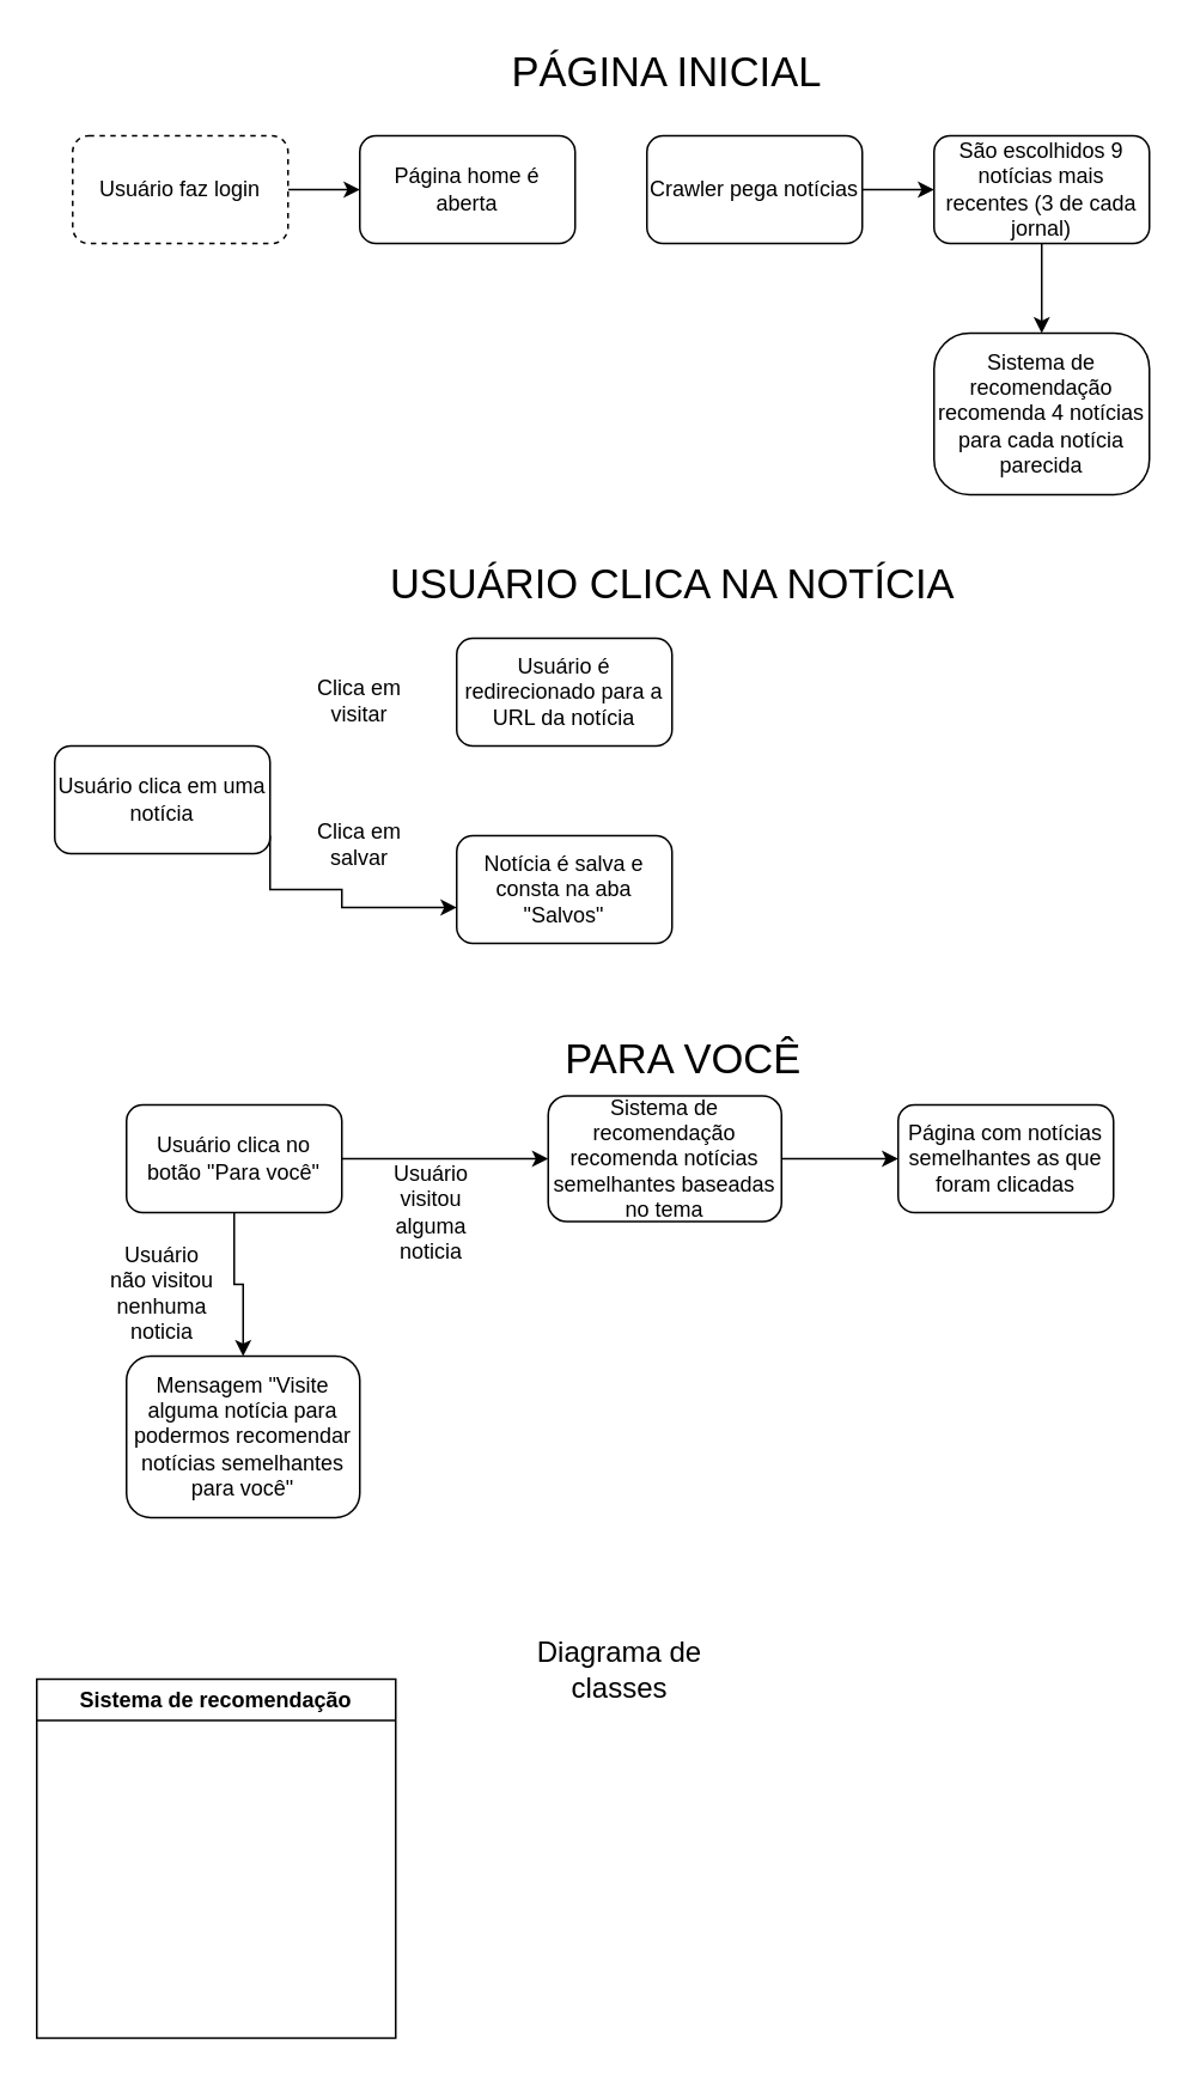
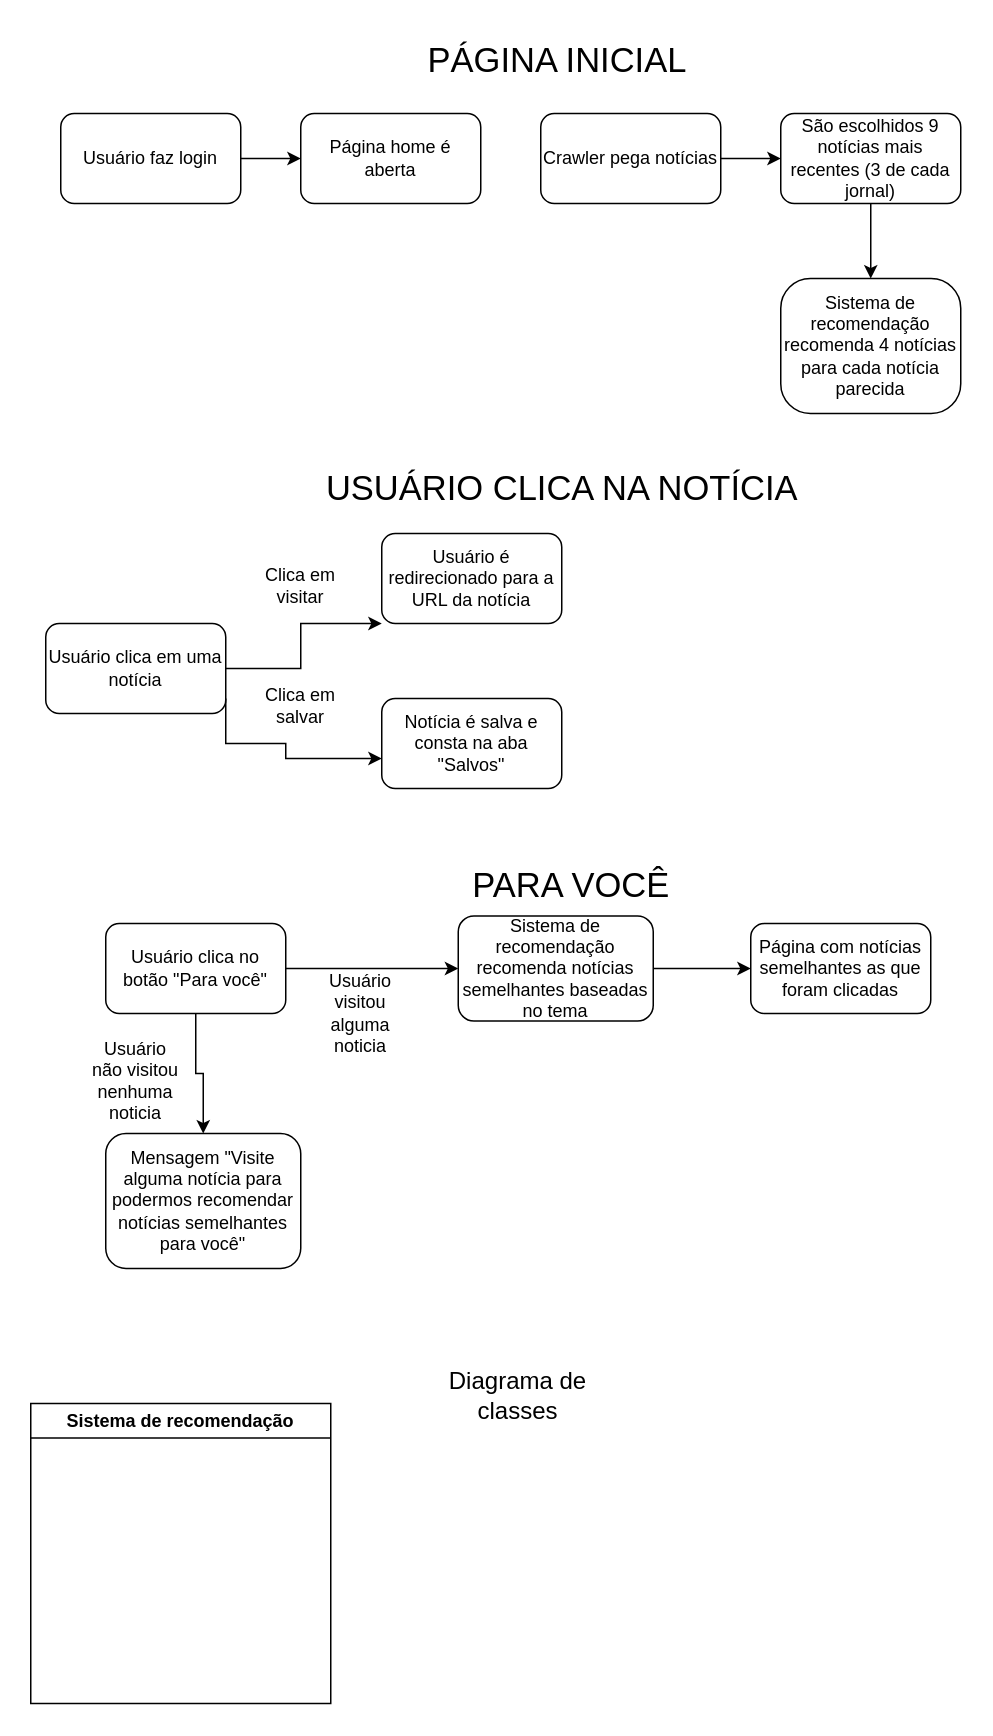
  <mxCell id="0" />
  <mxCell id="1" parent="0" />
  <mxCell id="2" value="" style="edgeStyle=orthogonalEdgeStyle;rounded=0;orthogonalLoop=1;jettySize=auto;html=1;" edge="1" parent="1" source="3" target="10"><mxGeometry relative="1" as="geometry" /></mxCell>
- <mxCell id="3" value="Usuário faz login" style="rounded=1;whiteSpace=wrap;html=1;dashed=1;" vertex="1" parent="1"><mxGeometry x="40" y="75" width="120" height="60" as="geometry" /></mxCell>
+ <mxCell id="3" value="Usuário faz login" style="rounded=1;whiteSpace=wrap;html=1;" vertex="1" parent="1"><mxGeometry x="40" y="75" width="120" height="60" as="geometry" /></mxCell>
  <mxCell id="4" value="" style="edgeStyle=orthogonalEdgeStyle;rounded=0;orthogonalLoop=1;jettySize=auto;html=1;" edge="1" parent="1" source="5" target="8"><mxGeometry relative="1" as="geometry" /></mxCell>
  <mxCell id="5" value="Crawler pega notícias" style="whiteSpace=wrap;html=1;rounded=1;" vertex="1" parent="1"><mxGeometry x="360" y="75" width="120" height="60" as="geometry" /></mxCell>
  <mxCell id="6" value="Sistema de recomendação recomenda 4 notícias para cada notícia parecida" style="whiteSpace=wrap;html=1;rounded=1;arcSize=22;" vertex="1" parent="1"><mxGeometry x="520" y="185" width="120" height="90" as="geometry" /></mxCell>
  <mxCell id="7" value="" style="edgeStyle=orthogonalEdgeStyle;rounded=0;orthogonalLoop=1;jettySize=auto;html=1;" edge="1" parent="1" source="8" target="6"><mxGeometry relative="1" as="geometry" /></mxCell>
  <mxCell id="8" value="São escolhidos 9 notícias mais recentes (3 de cada jornal)" style="whiteSpace=wrap;html=1;rounded=1;" vertex="1" parent="1"><mxGeometry x="520" y="75" width="120" height="60" as="geometry" /></mxCell>
  <mxCell id="9" value="&lt;font style=&quot;font-size: 23px;&quot;&gt;PÁGINA INICIAL&amp;nbsp;&lt;/font&gt;" style="text;html=1;align=center;verticalAlign=middle;resizable=0;points=[];autosize=1;strokeColor=none;fillColor=none;" vertex="1" parent="1"><mxGeometry x="274" y="20" width="200" height="40" as="geometry" /></mxCell>
  <mxCell id="10" value="Página home é aberta" style="rounded=1;whiteSpace=wrap;html=1;" vertex="1" parent="1"><mxGeometry x="200" y="75" width="120" height="60" as="geometry" /></mxCell>
  <mxCell id="11" value="&lt;font style=&quot;font-size: 16px;&quot;&gt;Diagrama de classes&lt;/font&gt;" style="text;html=1;align=center;verticalAlign=middle;whiteSpace=wrap;rounded=0;" vertex="1" parent="1"><mxGeometry x="270" y="915" width="150" height="30" as="geometry" /></mxCell>
  <mxCell id="12" value="Sistema de recomendação" style="swimlane;whiteSpace=wrap;html=1;" vertex="1" parent="1"><mxGeometry x="20" y="935" width="200" height="200" as="geometry" /></mxCell>
  <mxCell id="13" value="&lt;font style=&quot;font-size: 23px;&quot;&gt;USUÁRIO CLICA NA NOTÍCIA&lt;/font&gt;" style="text;html=1;align=center;verticalAlign=middle;resizable=0;points=[];autosize=1;strokeColor=none;fillColor=none;" vertex="1" parent="1"><mxGeometry x="204" y="305" width="340" height="40" as="geometry" /></mxCell>
+ <mxCell id="14" value="" style="edgeStyle=orthogonalEdgeStyle;rounded=0;orthogonalLoop=1;jettySize=auto;html=1;" edge="1" parent="1" source="16" target="17"><mxGeometry relative="1" as="geometry"><Array as="points"><mxPoint x="200" y="445" /><mxPoint x="200" y="415" /></Array></mxGeometry></mxCell>
  <mxCell id="15" value="" style="edgeStyle=orthogonalEdgeStyle;rounded=0;orthogonalLoop=1;jettySize=auto;html=1;exitX=1;exitY=0.5;exitDx=0;exitDy=0;" edge="1" parent="1"><mxGeometry relative="1" as="geometry"><mxPoint x="150" y="465" as="sourcePoint" /><mxPoint x="254" y="505" as="targetPoint" /><Array as="points"><mxPoint x="150" y="495" /><mxPoint x="190" y="495" /><mxPoint x="190" y="505" /></Array></mxGeometry></mxCell>
  <mxCell id="16" value="Usuário clica em uma notícia" style="rounded=1;whiteSpace=wrap;html=1;" vertex="1" parent="1"><mxGeometry x="30" y="415" width="120" height="60" as="geometry" /></mxCell>
  <mxCell id="17" value="Usuário é redirecionado para a URL da notícia" style="whiteSpace=wrap;html=1;rounded=1;" vertex="1" parent="1"><mxGeometry x="254" y="355" width="120" height="60" as="geometry" /></mxCell>
  <mxCell id="18" value="Notícia é salva e consta na aba &quot;Salvos&quot;" style="whiteSpace=wrap;html=1;rounded=1;" vertex="1" parent="1"><mxGeometry x="254" y="465" width="120" height="60" as="geometry" /></mxCell>
  <mxCell id="19" value="Clica em visitar" style="text;html=1;align=center;verticalAlign=middle;whiteSpace=wrap;rounded=0;" vertex="1" parent="1"><mxGeometry x="170" y="375" width="60" height="30" as="geometry" /></mxCell>
  <mxCell id="20" value="Clica em salvar" style="text;html=1;align=center;verticalAlign=middle;whiteSpace=wrap;rounded=0;" vertex="1" parent="1"><mxGeometry x="170" y="455" width="60" height="30" as="geometry" /></mxCell>
  <mxCell id="21" value="&lt;font style=&quot;font-size: 23px;&quot;&gt;PARA VOCÊ&lt;/font&gt;" style="text;html=1;align=center;verticalAlign=middle;resizable=0;points=[];autosize=1;strokeColor=none;fillColor=none;" vertex="1" parent="1"><mxGeometry x="305" y="570" width="150" height="40" as="geometry" /></mxCell>
  <mxCell id="22" value="" style="edgeStyle=orthogonalEdgeStyle;rounded=0;orthogonalLoop=1;jettySize=auto;html=1;" edge="1" parent="1" source="24" target="25"><mxGeometry relative="1" as="geometry" /></mxCell>
  <mxCell id="23" value="" style="edgeStyle=orthogonalEdgeStyle;rounded=0;orthogonalLoop=1;jettySize=auto;html=1;entryX=0;entryY=0.5;entryDx=0;entryDy=0;" edge="1" parent="1" source="30" target="27"><mxGeometry relative="1" as="geometry"><mxPoint x="320" y="655" as="targetPoint" /><Array as="points"><mxPoint x="320" y="645" /><mxPoint x="320" y="645" /></Array></mxGeometry></mxCell>
  <mxCell id="24" value="Usuário clica no botão &quot;Para você&quot;" style="rounded=1;whiteSpace=wrap;html=1;" vertex="1" parent="1"><mxGeometry x="70" y="615" width="120" height="60" as="geometry" /></mxCell>
  <mxCell id="25" value="Mensagem &quot;Visite alguma notícia para podermos recomendar notícias semelhantes para você&quot;" style="whiteSpace=wrap;html=1;rounded=1;" vertex="1" parent="1"><mxGeometry x="70" y="755" width="130" height="90" as="geometry" /></mxCell>
  <mxCell id="26" value="Usuário não visitou nenhuma noticia" style="text;html=1;align=center;verticalAlign=middle;whiteSpace=wrap;rounded=0;" vertex="1" parent="1"><mxGeometry x="60" y="705" width="60" height="30" as="geometry" /></mxCell>
  <mxCell id="27" value="Página com notícias semelhantes as que foram clicadas" style="rounded=1;whiteSpace=wrap;html=1;" vertex="1" parent="1"><mxGeometry x="500" y="615" width="120" height="60" as="geometry" /></mxCell>
  <mxCell id="28" value="Usuário visitou alguma noticia" style="text;html=1;align=center;verticalAlign=middle;whiteSpace=wrap;rounded=0;" vertex="1" parent="1"><mxGeometry x="210" y="660" width="60" height="30" as="geometry" /></mxCell>
  <mxCell id="29" value="" style="edgeStyle=orthogonalEdgeStyle;rounded=0;orthogonalLoop=1;jettySize=auto;html=1;entryX=0;entryY=0.5;entryDx=0;entryDy=0;" edge="1" parent="1" source="24" target="30"><mxGeometry relative="1" as="geometry"><mxPoint x="190" y="645" as="sourcePoint" /><mxPoint x="520" y="645" as="targetPoint" /><Array as="points" /></mxGeometry></mxCell>
  <mxCell id="30" value="Sistema de recomendação recomenda notícias semelhantes baseadas no tema" style="rounded=1;whiteSpace=wrap;html=1;" vertex="1" parent="1"><mxGeometry x="305" y="610" width="130" height="70" as="geometry" /></mxCell>
